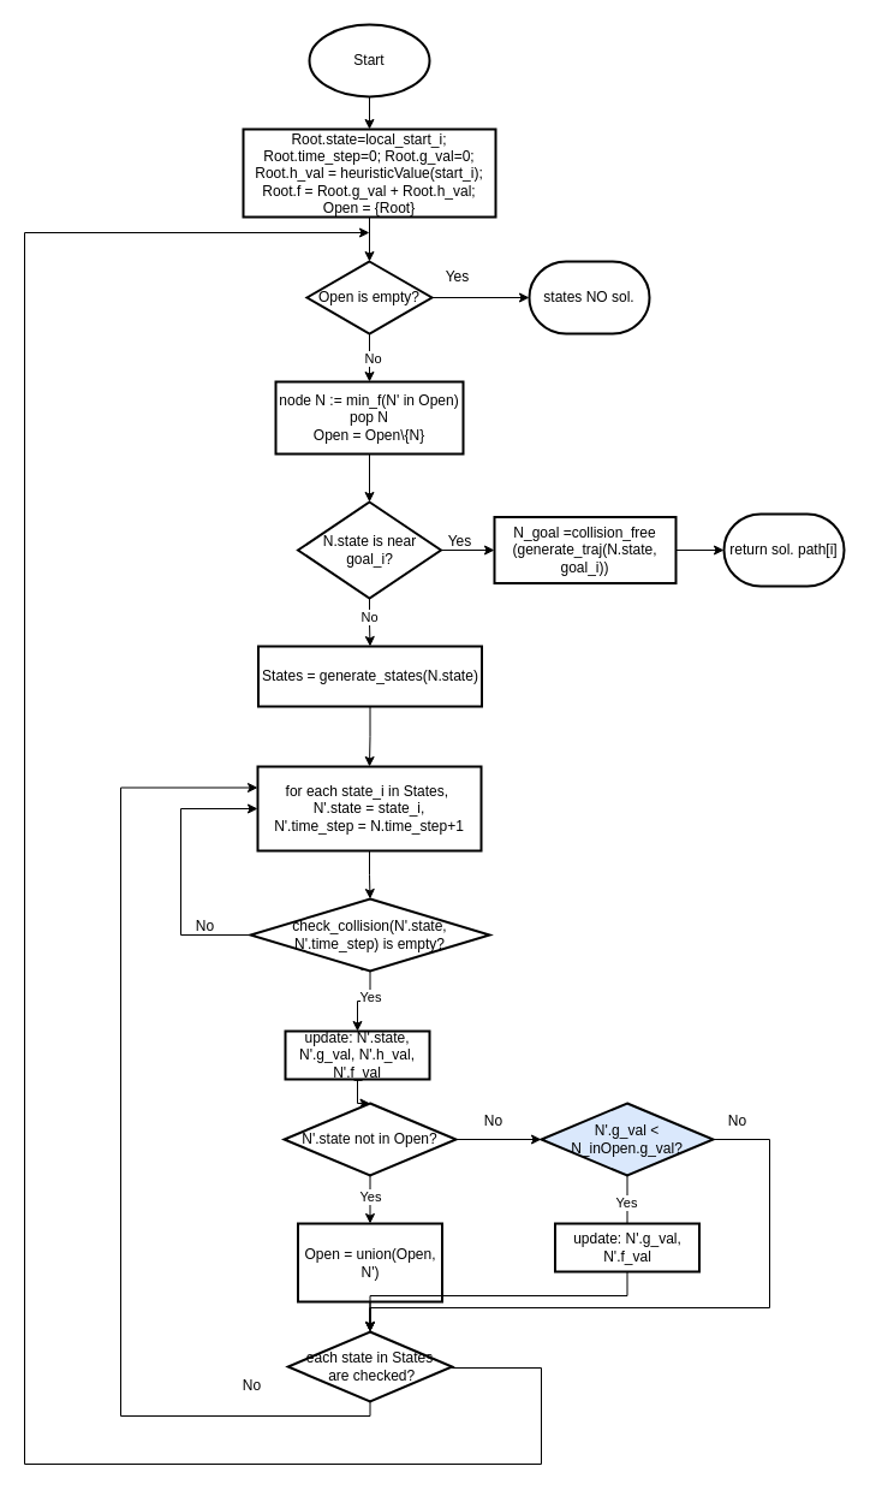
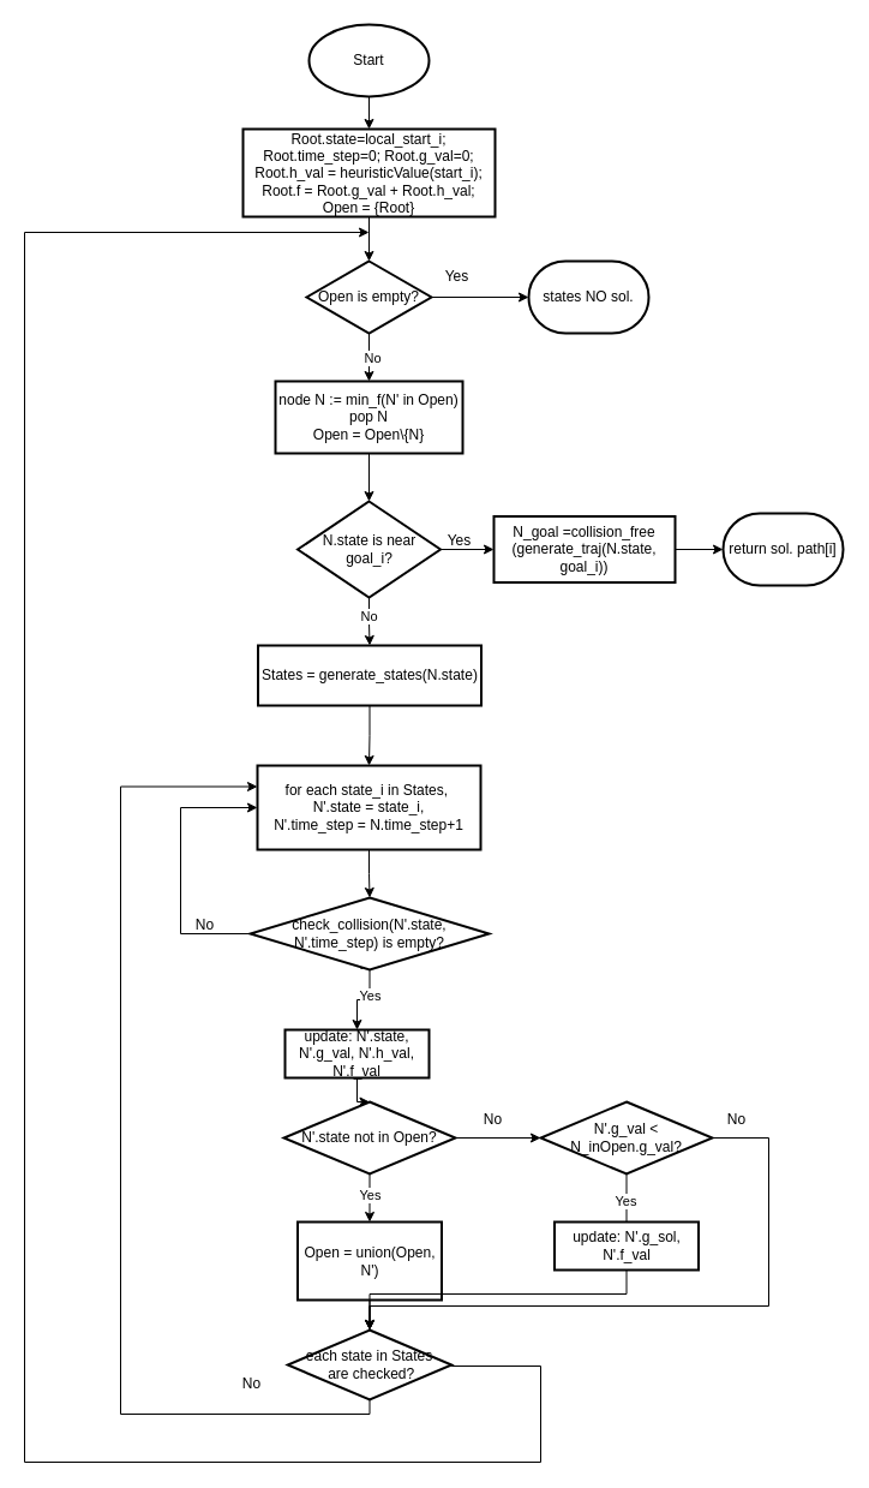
  <mxCell id="0" />
  <mxCell id="1" parent="0" />
  <mxCell id="2" value="" style="edgeStyle=orthogonalEdgeStyle;rounded=0;orthogonalLoop=1;jettySize=auto;html=1;" edge="1" parent="1" source="3" target="6"><mxGeometry relative="1" as="geometry" /></mxCell>
  <mxCell id="3" value="Start" style="strokeWidth=2;html=1;shape=mxgraph.flowchart.start_1;whiteSpace=wrap;" vertex="1" parent="1"><mxGeometry x="257" y="20" width="100" height="60" as="geometry" /></mxCell>
  <mxCell id="4" value="return sol. path[i]" style="strokeWidth=2;html=1;shape=mxgraph.flowchart.terminator;whiteSpace=wrap;" vertex="1" parent="1"><mxGeometry x="602" y="427" width="100" height="60" as="geometry" /></mxCell>
  <mxCell id="5" value="" style="edgeStyle=orthogonalEdgeStyle;rounded=0;orthogonalLoop=1;jettySize=auto;html=1;" edge="1" parent="1" source="6" target="10"><mxGeometry relative="1" as="geometry" /></mxCell>
  <mxCell id="6" value="Root.state=local_start_i;&lt;br&gt;Root.time_step=0; Root.g_val=0; Root.h_val = heuristicValue(start_i); Root.f = Root.g_val + Root.h_val;&lt;br&gt;Open = {Root}" style="whiteSpace=wrap;html=1;strokeWidth=2;" vertex="1" parent="1"><mxGeometry x="202" y="107" width="210" height="73" as="geometry" /></mxCell>
  <mxCell id="7" value="" style="edgeStyle=orthogonalEdgeStyle;rounded=0;orthogonalLoop=1;jettySize=auto;html=1;" edge="1" parent="1" source="10" target="11"><mxGeometry relative="1" as="geometry" /></mxCell>
  <mxCell id="8" value="No" style="edgeLabel;html=1;align=center;verticalAlign=middle;resizable=0;points=[];" vertex="1" connectable="0" parent="7"><mxGeometry x="-0.01" y="2" relative="1" as="geometry"><mxPoint as="offset" /></mxGeometry></mxCell>
  <mxCell id="9" value="" style="edgeStyle=orthogonalEdgeStyle;rounded=0;orthogonalLoop=1;jettySize=auto;html=1;" edge="1" parent="1" source="10"><mxGeometry relative="1" as="geometry"><mxPoint x="440" y="247" as="targetPoint" /></mxGeometry></mxCell>
  <mxCell id="10" value="Open is empty?" style="rhombus;whiteSpace=wrap;html=1;strokeWidth=2;" vertex="1" parent="1"><mxGeometry x="255" y="217" width="104" height="60" as="geometry" /></mxCell>
  <mxCell id="11" value="node N := min_f(N' in Open)&lt;br&gt;pop N&lt;br&gt;Open = Open\{N}" style="whiteSpace=wrap;html=1;strokeWidth=2;" vertex="1" parent="1"><mxGeometry x="229" y="317" width="156" height="60" as="geometry" /></mxCell>
  <mxCell id="12" value="states NO sol." style="strokeWidth=2;html=1;shape=mxgraph.flowchart.terminator;whiteSpace=wrap;" vertex="1" parent="1"><mxGeometry x="440" y="217" width="100" height="60" as="geometry" /></mxCell>
  <mxCell id="13" value="Yes" style="text;html=1;align=center;verticalAlign=middle;resizable=0;points=[];autosize=1;strokeColor=none;fillColor=none;" vertex="1" parent="1"><mxGeometry x="360" y="215" width="40" height="30" as="geometry" /></mxCell>
  <mxCell id="14" value="" style="edgeStyle=orthogonalEdgeStyle;rounded=0;orthogonalLoop=1;jettySize=auto;html=1;exitX=0.5;exitY=1;exitDx=0;exitDy=0;" edge="1" parent="1" source="11" target="18"><mxGeometry relative="1" as="geometry"><mxPoint x="440" y="442" as="sourcePoint" /></mxGeometry></mxCell>
  <mxCell id="15" value="" style="edgeStyle=orthogonalEdgeStyle;rounded=0;orthogonalLoop=1;jettySize=auto;html=1;entryX=0.5;entryY=0;entryDx=0;entryDy=0;" edge="1" parent="1" source="18" target="37"><mxGeometry relative="1" as="geometry"><mxPoint x="304" y="547" as="targetPoint" /></mxGeometry></mxCell>
  <mxCell id="16" value="No" style="edgeLabel;html=1;align=center;verticalAlign=middle;resizable=0;points=[];" vertex="1" connectable="0" parent="15"><mxGeometry x="-0.269" y="-1" relative="1" as="geometry"><mxPoint as="offset" /></mxGeometry></mxCell>
  <mxCell id="17" value="" style="edgeStyle=orthogonalEdgeStyle;rounded=0;orthogonalLoop=1;jettySize=auto;html=1;" edge="1" parent="1" source="18" target="34"><mxGeometry relative="1" as="geometry" /></mxCell>
  <mxCell id="18" value="N.state is near goal_i?" style="rhombus;whiteSpace=wrap;html=1;strokeWidth=2;" vertex="1" parent="1"><mxGeometry x="247.5" y="417" width="119" height="80" as="geometry" /></mxCell>
  <mxCell id="19" value="" style="edgeStyle=orthogonalEdgeStyle;rounded=0;orthogonalLoop=1;jettySize=auto;html=1;entryX=0.5;entryY=0;entryDx=0;entryDy=0;" edge="1" parent="1" source="20" target="25"><mxGeometry relative="1" as="geometry"><mxPoint x="307" y="747" as="targetPoint" /></mxGeometry></mxCell>
  <mxCell id="20" value="for each state_i in States,&amp;nbsp;&lt;br&gt;N'.state = state_i,&lt;br&gt;N'.time_step = N.time_step+1" style="whiteSpace=wrap;html=1;strokeWidth=2;" vertex="1" parent="1"><mxGeometry x="214" y="637" width="186" height="70" as="geometry" /></mxCell>
  <mxCell id="21" value="" style="edgeStyle=orthogonalEdgeStyle;rounded=0;orthogonalLoop=1;jettySize=auto;html=1;" edge="1" parent="1" source="25" target="40"><mxGeometry relative="1" as="geometry" /></mxCell>
  <mxCell id="22" value="yes" style="edgeLabel;html=1;align=center;verticalAlign=middle;resizable=0;points=[];" vertex="1" connectable="0" parent="21"><mxGeometry x="-0.311" relative="1" as="geometry"><mxPoint y="-28" as="offset" /></mxGeometry></mxCell>
  <mxCell id="23" value="Yes" style="edgeLabel;html=1;align=center;verticalAlign=middle;resizable=0;points=[];" vertex="1" connectable="0" parent="21"><mxGeometry x="-0.298" relative="1" as="geometry"><mxPoint as="offset" /></mxGeometry></mxCell>
  <mxCell id="24" style="edgeStyle=orthogonalEdgeStyle;rounded=0;orthogonalLoop=1;jettySize=auto;html=1;exitX=0;exitY=0.5;exitDx=0;exitDy=0;entryX=0;entryY=0.5;entryDx=0;entryDy=0;" edge="1" parent="1" source="25" target="20"><mxGeometry relative="1" as="geometry"><Array as="points"><mxPoint x="150" y="777" /><mxPoint x="150" y="672" /></Array></mxGeometry></mxCell>
  <mxCell id="25" value="check_collision(N'.state,&lt;br&gt;N'.time_step) is empty?" style="rhombus;whiteSpace=wrap;html=1;strokeWidth=2;" vertex="1" parent="1"><mxGeometry x="208" y="747" width="199" height="60" as="geometry" /></mxCell>
  <mxCell id="26" style="edgeStyle=orthogonalEdgeStyle;rounded=0;orthogonalLoop=1;jettySize=auto;html=1;entryX=0.5;entryY=0;entryDx=0;entryDy=0;" edge="1" parent="1" source="27" target="30"><mxGeometry relative="1" as="geometry" /></mxCell>
  <mxCell id="27" value="Open = union(Open, N')" style="whiteSpace=wrap;html=1;strokeWidth=2;" vertex="1" parent="1"><mxGeometry x="247.5" y="1017" width="120" height="65" as="geometry" /></mxCell>
  <mxCell id="28" style="edgeStyle=orthogonalEdgeStyle;rounded=0;orthogonalLoop=1;jettySize=auto;html=1;entryX=0;entryY=0.25;entryDx=0;entryDy=0;exitX=0.5;exitY=1;exitDx=0;exitDy=0;" edge="1" parent="1" source="30" target="20"><mxGeometry relative="1" as="geometry"><Array as="points"><mxPoint x="308" y="1177" /><mxPoint x="100" y="1177" /><mxPoint x="100" y="655" /></Array></mxGeometry></mxCell>
  <mxCell id="29" style="edgeStyle=orthogonalEdgeStyle;rounded=0;orthogonalLoop=1;jettySize=auto;html=1;exitX=1;exitY=0.5;exitDx=0;exitDy=0;" edge="1" parent="1" source="30"><mxGeometry relative="1" as="geometry"><mxPoint x="307" y="193" as="targetPoint" /><mxPoint x="380" y="1085" as="sourcePoint" /><Array as="points"><mxPoint x="450" y="1137" /><mxPoint x="450" y="1217" /><mxPoint x="20" y="1217" /><mxPoint x="20" y="193" /></Array></mxGeometry></mxCell>
  <mxCell id="30" value="each state in States&lt;br&gt;&amp;nbsp;are checked?" style="rhombus;whiteSpace=wrap;html=1;strokeWidth=2;" vertex="1" parent="1"><mxGeometry x="239.25" y="1107" width="136.5" height="58" as="geometry" /></mxCell>
  <mxCell id="31" value="No" style="text;html=1;align=center;verticalAlign=middle;resizable=0;points=[];autosize=1;strokeColor=none;fillColor=none;" vertex="1" parent="1"><mxGeometry x="189" y="1137" width="40" height="30" as="geometry" /></mxCell>
  <mxCell id="32" value="No" style="text;html=1;align=center;verticalAlign=middle;resizable=0;points=[];autosize=1;strokeColor=none;fillColor=none;" vertex="1" parent="1"><mxGeometry x="390" y="917" width="40" height="30" as="geometry" /></mxCell>
  <mxCell id="33" style="edgeStyle=orthogonalEdgeStyle;rounded=0;orthogonalLoop=1;jettySize=auto;html=1;exitX=1;exitY=0.5;exitDx=0;exitDy=0;" edge="1" parent="1" source="34" target="4"><mxGeometry relative="1" as="geometry" /></mxCell>
  <mxCell id="34" value="N_goal =collision_free&lt;br&gt;(generate_traj(N.state, goal_i))" style="whiteSpace=wrap;html=1;strokeWidth=2;" vertex="1" parent="1"><mxGeometry x="411" y="429.5" width="151" height="55" as="geometry" /></mxCell>
  <mxCell id="35" value="Yes" style="text;html=1;align=center;verticalAlign=middle;resizable=0;points=[];autosize=1;strokeColor=none;fillColor=none;" vertex="1" parent="1"><mxGeometry x="362" y="435" width="40" height="30" as="geometry" /></mxCell>
  <mxCell id="36" style="edgeStyle=orthogonalEdgeStyle;rounded=0;orthogonalLoop=1;jettySize=auto;html=1;" edge="1" parent="1" source="37" target="20"><mxGeometry relative="1" as="geometry" /></mxCell>
  <mxCell id="37" value="States = generate_states(N.state)" style="whiteSpace=wrap;html=1;strokeWidth=2;" vertex="1" parent="1"><mxGeometry x="214.5" y="537" width="186" height="50" as="geometry" /></mxCell>
  <mxCell id="38" value="No" style="text;html=1;align=center;verticalAlign=middle;resizable=0;points=[];autosize=1;strokeColor=none;fillColor=none;" vertex="1" parent="1"><mxGeometry x="150" y="755" width="40" height="30" as="geometry" /></mxCell>
  <mxCell id="39" value="" style="edgeStyle=orthogonalEdgeStyle;rounded=0;orthogonalLoop=1;jettySize=auto;html=1;" edge="1" parent="1" source="40" target="44"><mxGeometry relative="1" as="geometry" /></mxCell>
  <mxCell id="40" value="update: N'.state, N'.g_val, N'.h_val, N'.f_val" style="whiteSpace=wrap;html=1;strokeWidth=2;" vertex="1" parent="1"><mxGeometry x="237" y="857" width="120" height="40" as="geometry" /></mxCell>
  <mxCell id="41" style="edgeStyle=orthogonalEdgeStyle;rounded=0;orthogonalLoop=1;jettySize=auto;html=1;exitX=0.5;exitY=1;exitDx=0;exitDy=0;entryX=0.5;entryY=0;entryDx=0;entryDy=0;" edge="1" parent="1" source="44" target="27"><mxGeometry relative="1" as="geometry" /></mxCell>
  <mxCell id="42" value="Yes" style="edgeLabel;html=1;align=center;verticalAlign=middle;resizable=0;points=[];" vertex="1" connectable="0" parent="41"><mxGeometry x="-0.157" relative="1" as="geometry"><mxPoint as="offset" /></mxGeometry></mxCell>
  <mxCell id="43" style="edgeStyle=orthogonalEdgeStyle;rounded=0;orthogonalLoop=1;jettySize=auto;html=1;" edge="1" parent="1" source="44" target="50"><mxGeometry relative="1" as="geometry" /></mxCell>
  <mxCell id="44" value="N'.state not in Open?" style="rhombus;whiteSpace=wrap;html=1;strokeWidth=2;" vertex="1" parent="1"><mxGeometry x="236" y="917" width="143" height="60" as="geometry" /></mxCell>
  <mxCell id="45" style="edgeStyle=orthogonalEdgeStyle;rounded=0;orthogonalLoop=1;jettySize=auto;html=1;exitX=0.5;exitY=1;exitDx=0;exitDy=0;entryX=0.5;entryY=0;entryDx=0;entryDy=0;" edge="1" parent="1" source="46" target="30"><mxGeometry relative="1" as="geometry"><Array as="points"><mxPoint x="522" y="1077" /><mxPoint x="308" y="1077" /></Array></mxGeometry></mxCell>
- <mxCell id="46" value="update: N'.g_val, N'.f_val" style="whiteSpace=wrap;html=1;strokeWidth=2;" vertex="1" parent="1"><mxGeometry x="461.5" y="1017" width="120" height="40" as="geometry" /></mxCell>
+ <mxCell id="46" value="update: N'.g_sol, N'.f_val" style="whiteSpace=wrap;html=1;strokeWidth=2;" vertex="1" parent="1"><mxGeometry x="461.5" y="1017" width="120" height="40" as="geometry" /></mxCell>
  <mxCell id="47" style="edgeStyle=orthogonalEdgeStyle;rounded=0;orthogonalLoop=1;jettySize=auto;html=1;entryX=0.5;entryY=0;entryDx=0;entryDy=0;endArrow=none;" edge="1" parent="1" source="50" target="46"><mxGeometry relative="1" as="geometry" /></mxCell>
  <mxCell id="48" value="Yes" style="edgeLabel;html=1;align=center;verticalAlign=middle;resizable=0;points=[];" vertex="1" connectable="0" parent="47"><mxGeometry x="0.075" y="-1" relative="1" as="geometry"><mxPoint as="offset" /></mxGeometry></mxCell>
  <mxCell id="49" style="edgeStyle=orthogonalEdgeStyle;rounded=0;orthogonalLoop=1;jettySize=auto;html=1;entryX=0.5;entryY=0;entryDx=0;entryDy=0;" edge="1" parent="1" source="50" target="30"><mxGeometry relative="1" as="geometry"><Array as="points"><mxPoint x="640" y="947" /><mxPoint x="640" y="1087" /></Array></mxGeometry></mxCell>
- <mxCell id="50" value="N'.g_val &amp;lt; N_inOpen.g_val?" style="rhombus;whiteSpace=wrap;html=1;strokeWidth=2;fillColor=#dae8fc;" vertex="1" parent="1"><mxGeometry x="450" y="917" width="143" height="60" as="geometry" /></mxCell>
+ <mxCell id="50" value="N'.g_val &amp;lt; N_inOpen.g_val?" style="rhombus;whiteSpace=wrap;html=1;strokeWidth=2;" vertex="1" parent="1"><mxGeometry x="450" y="917" width="143" height="60" as="geometry" /></mxCell>
  <mxCell id="51" value="No" style="text;html=1;align=center;verticalAlign=middle;resizable=0;points=[];autosize=1;strokeColor=none;fillColor=none;" vertex="1" parent="1"><mxGeometry x="593" y="917" width="40" height="30" as="geometry" /></mxCell>
